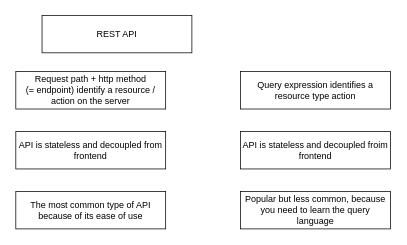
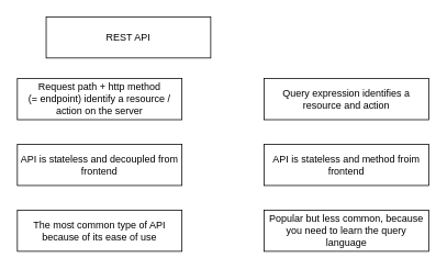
  <mxCell id="0" />
  <mxCell id="1" parent="0" />
  <mxCell id="2" value="REST API" style="whiteSpace=wrap;html=1;" vertex="1" parent="1"><mxGeometry x="55" y="20" width="200" height="50" as="geometry" /></mxCell>
  <mxCell id="3" value="Request path + http method&lt;br&gt;(= endpoint) identify a resource / action on the server" style="whiteSpace=wrap;html=1;" vertex="1" parent="1"><mxGeometry x="20" y="95" width="200" height="50" as="geometry" /></mxCell>
  <mxCell id="4" value="API is stateless and decoupled from frontend" style="whiteSpace=wrap;html=1;" vertex="1" parent="1"><mxGeometry x="20" y="175" width="200" height="50" as="geometry" /></mxCell>
  <mxCell id="5" value="The most common type of API because of its ease of use" style="whiteSpace=wrap;html=1;" vertex="1" parent="1"><mxGeometry x="20" y="255" width="200" height="50" as="geometry" /></mxCell>
- <mxCell id="6" value="Query expression identifies a resource type action" style="whiteSpace=wrap;html=1;" vertex="1" parent="1"><mxGeometry x="320" y="95" width="200" height="50" as="geometry" /></mxCell>
- <mxCell id="7" value="API is stateless and decoupled froim frontend" style="whiteSpace=wrap;html=1;" vertex="1" parent="1"><mxGeometry x="320" y="175" width="200" height="50" as="geometry" /></mxCell>
+ <mxCell id="6" value="Query expression identifies a resource and action" style="whiteSpace=wrap;html=1;" vertex="1" parent="1"><mxGeometry x="320" y="95" width="200" height="50" as="geometry" /></mxCell>
+ <mxCell id="7" value="API is stateless and method froim frontend" style="whiteSpace=wrap;html=1;" vertex="1" parent="1"><mxGeometry x="320" y="175" width="200" height="50" as="geometry" /></mxCell>
  <mxCell id="8" value="Popular but less common, because you need to learn the query language" style="whiteSpace=wrap;html=1;" vertex="1" parent="1"><mxGeometry x="320" y="255" width="200" height="50" as="geometry" /></mxCell>
